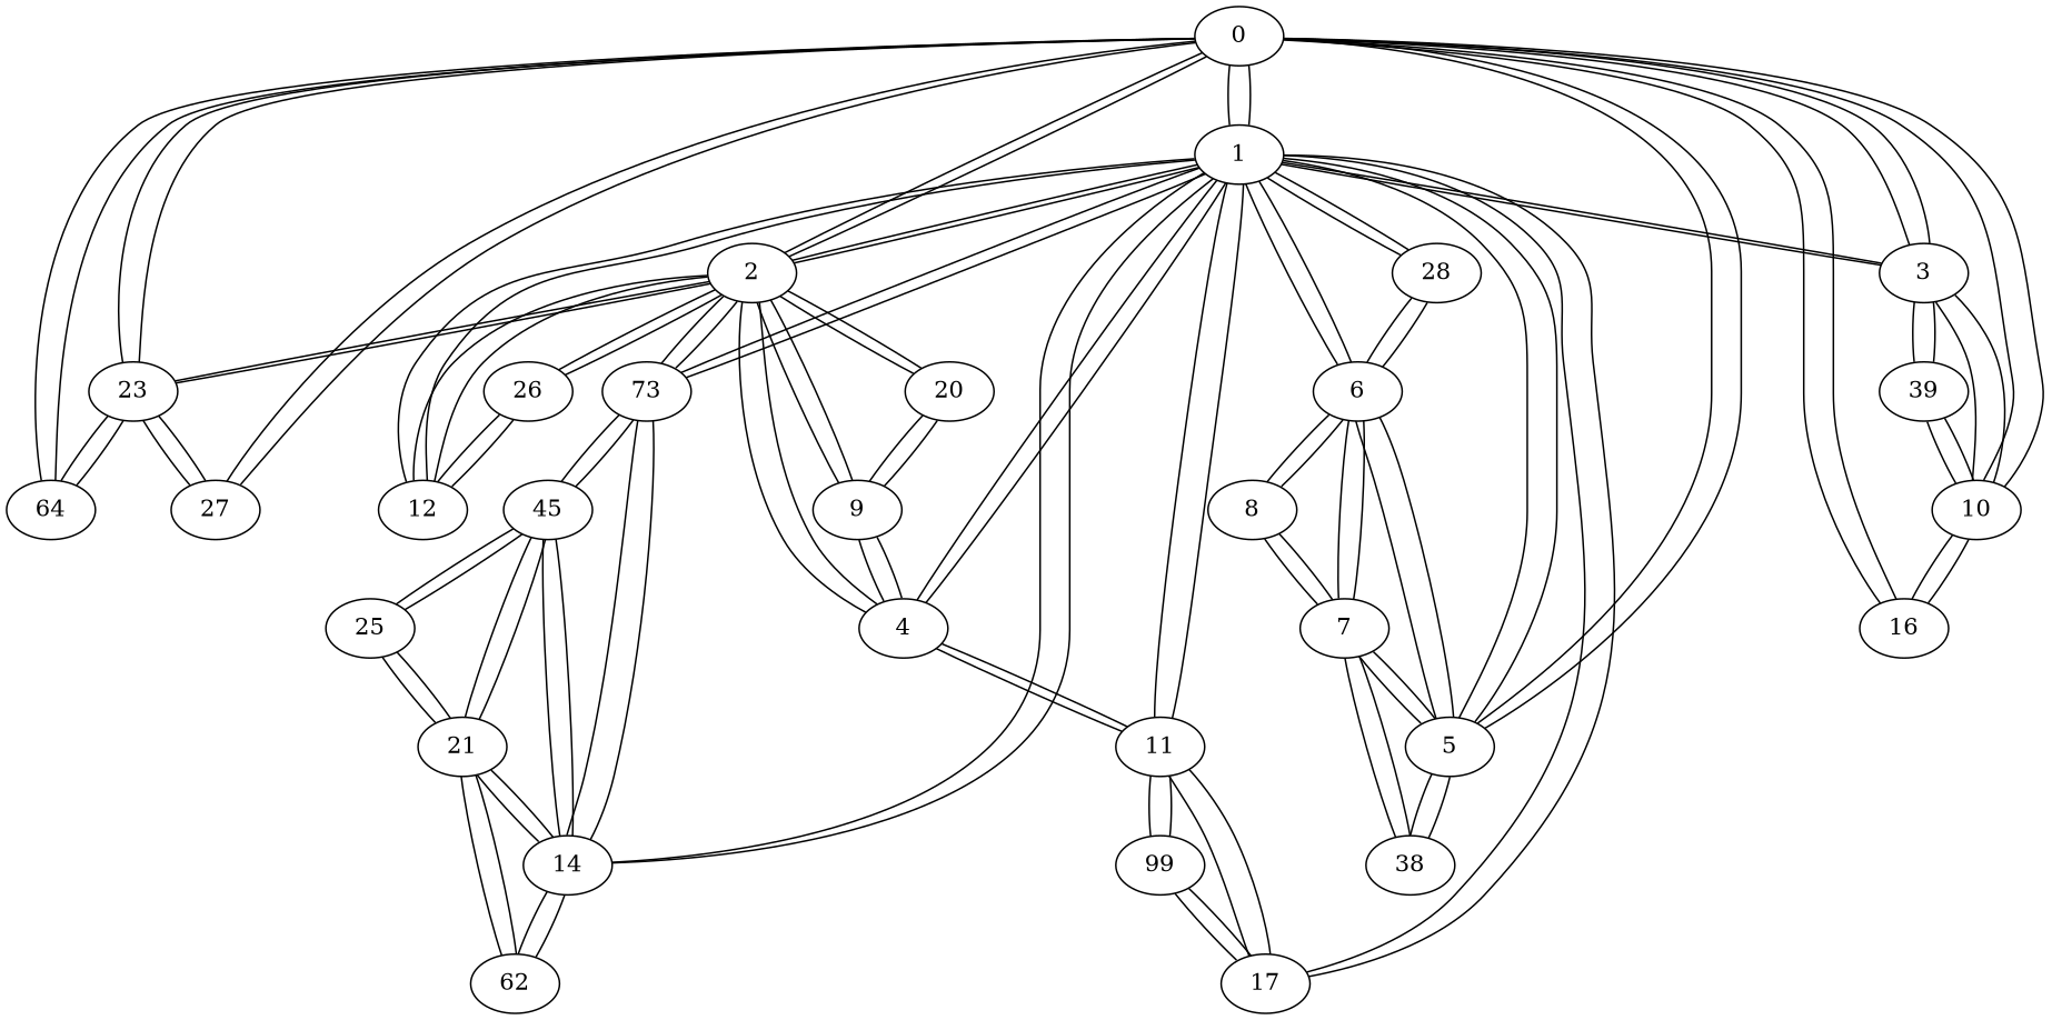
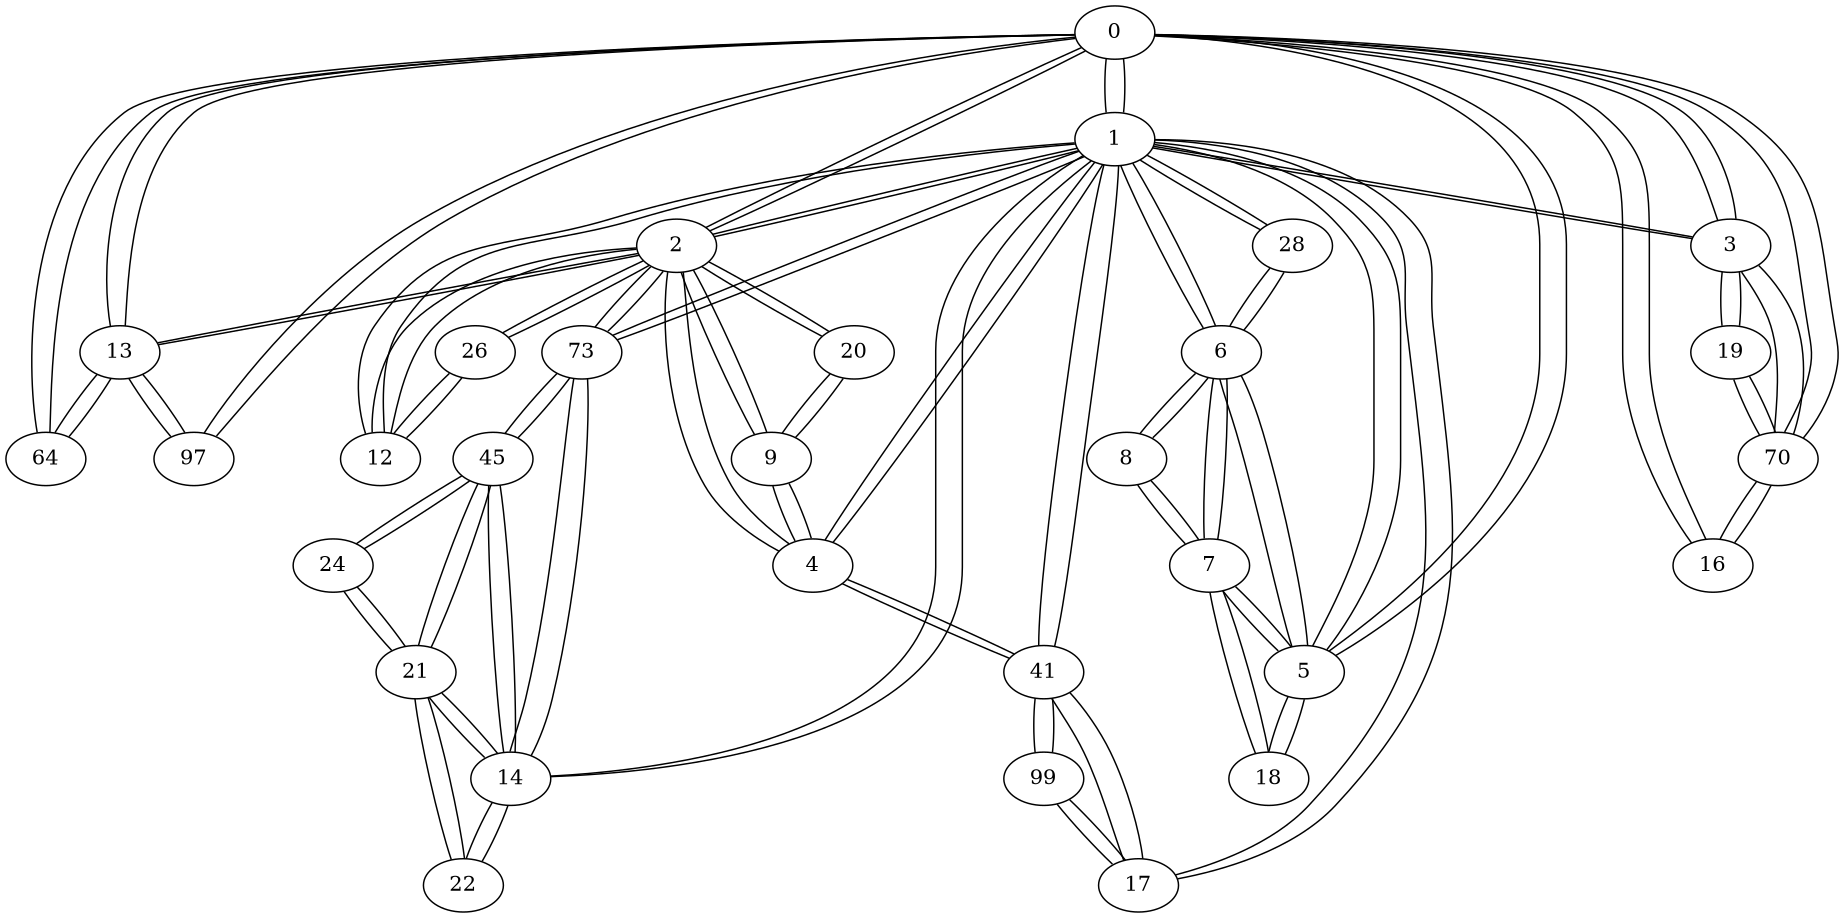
  graph {
    n1 [label=0]
    n2 [label=1]
    n3 [label=2]
    n4 [label=3]
    n5 [label=5]
-   n6 [label=10]
+   n6 [label=70]
    n7 [label=16]
-   n8 [label=23]
+   n8 [label=13]
    n9 [label=64]
-   n10 [label=27]
+   n10 [label=97]
    n11 [label=4]
    n12 [label=6]
-   n13 [label=11]
+   n13 [label=41]
    n14 [label=12]
    n15 [label=73]
    n16 [label=14]
    n17 [label=17]
    n18 [label=28]
    n19 [label=9]
    n20 [label=20]
    n21 [label=26]
-   n22 [label=39]
+   n22 [label=19]
    n23 [label=7]
-   n24 [label=38]
+   n24 [label=18]
    n25 [label=8]
    n26 [label=99]
    n27 [label=45]
    n28 [label=21]
-   n29 [label=62]
-   n30 [label=25]
+   n29 [label=22]
+   n30 [label=24]
    n1 -- n2
    n1 -- n3
    n1 -- n4
    n1 -- n5
    n1 -- n6
    n1 -- n7
    n1 -- n8
    n1 -- n9
    n1 -- n10
    n2 -- n1
    n2 -- n3
    n2 -- n4
    n2 -- n5
    n2 -- n11
    n2 -- n12
    n2 -- n13
    n2 -- n14
    n2 -- n15
    n2 -- n16
    n2 -- n17
    n2 -- n18
    n3 -- n1
    n3 -- n2
    n3 -- n8
    n3 -- n11
    n3 -- n14
    n3 -- n15
    n3 -- n19
    n3 -- n20
    n3 -- n21
    n4 -- n1
    n4 -- n2
    n4 -- n6
    n4 -- n22
    n5 -- n1
    n5 -- n2
    n5 -- n12
    n5 -- n23
    n5 -- n24
    n6 -- n1
    n6 -- n4
    n6 -- n7
    n6 -- n22
    n7 -- n1
    n7 -- n6
    n8 -- n1
    n8 -- n3
    n8 -- n9
    n8 -- n10
    n9 -- n1
    n9 -- n8
    n10 -- n1
    n10 -- n8
    n11 -- n2
    n11 -- n3
    n11 -- n13
    n11 -- n19
    n12 -- n2
    n12 -- n5
    n12 -- n18
    n12 -- n23
    n12 -- n25
    n13 -- n2
    n13 -- n11
    n13 -- n17
    n13 -- n26
    n14 -- n2
    n14 -- n3
    n14 -- n21
    n15 -- n2
    n15 -- n3
    n15 -- n16
    n15 -- n27
    n16 -- n2
    n16 -- n15
    n16 -- n27
    n16 -- n28
    n16 -- n29
    n17 -- n2
    n17 -- n13
    n17 -- n26
    n18 -- n2
    n18 -- n12
    n19 -- n3
    n19 -- n11
    n19 -- n20
    n20 -- n3
    n20 -- n19
    n21 -- n3
    n21 -- n14
    n22 -- n4
    n22 -- n6
    n23 -- n5
    n23 -- n12
    n23 -- n24
    n23 -- n25
    n24 -- n5
    n24 -- n23
    n25 -- n12
    n25 -- n23
    n26 -- n13
    n26 -- n17
    n27 -- n15
    n27 -- n16
    n27 -- n28
    n27 -- n30
    n28 -- n16
    n28 -- n27
    n28 -- n29
    n28 -- n30
    n29 -- n16
    n29 -- n28
    n30 -- n27
    n30 -- n28
  }
